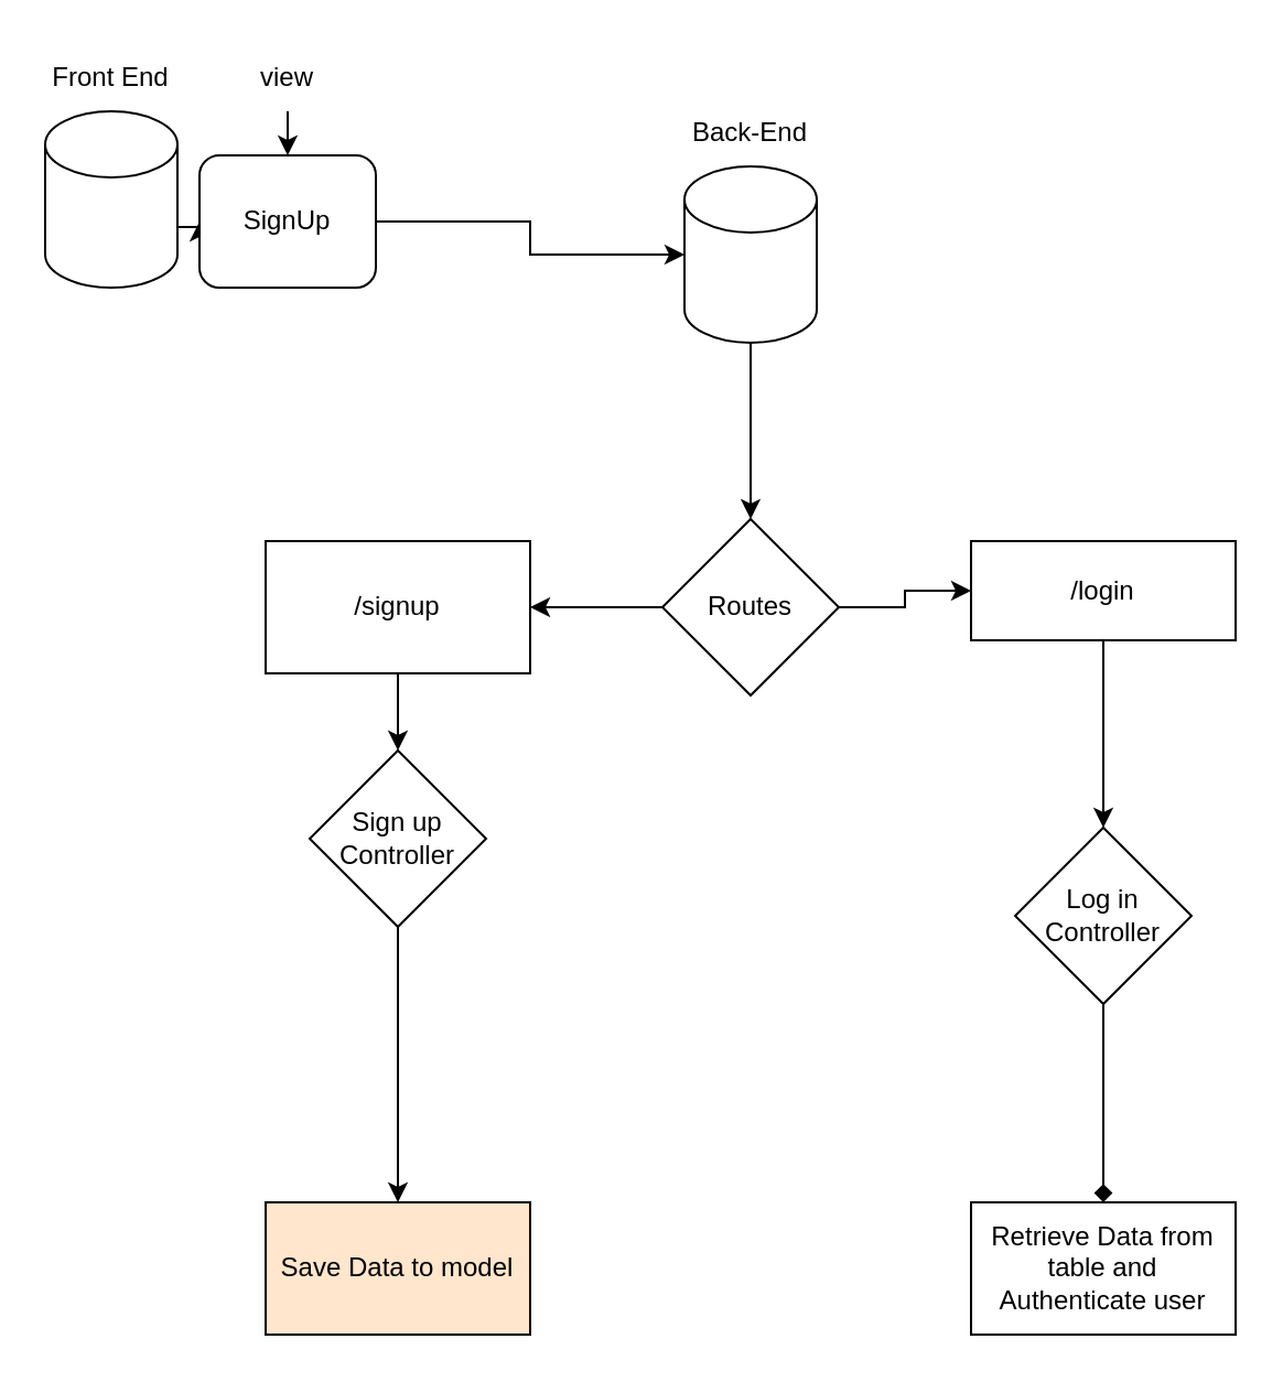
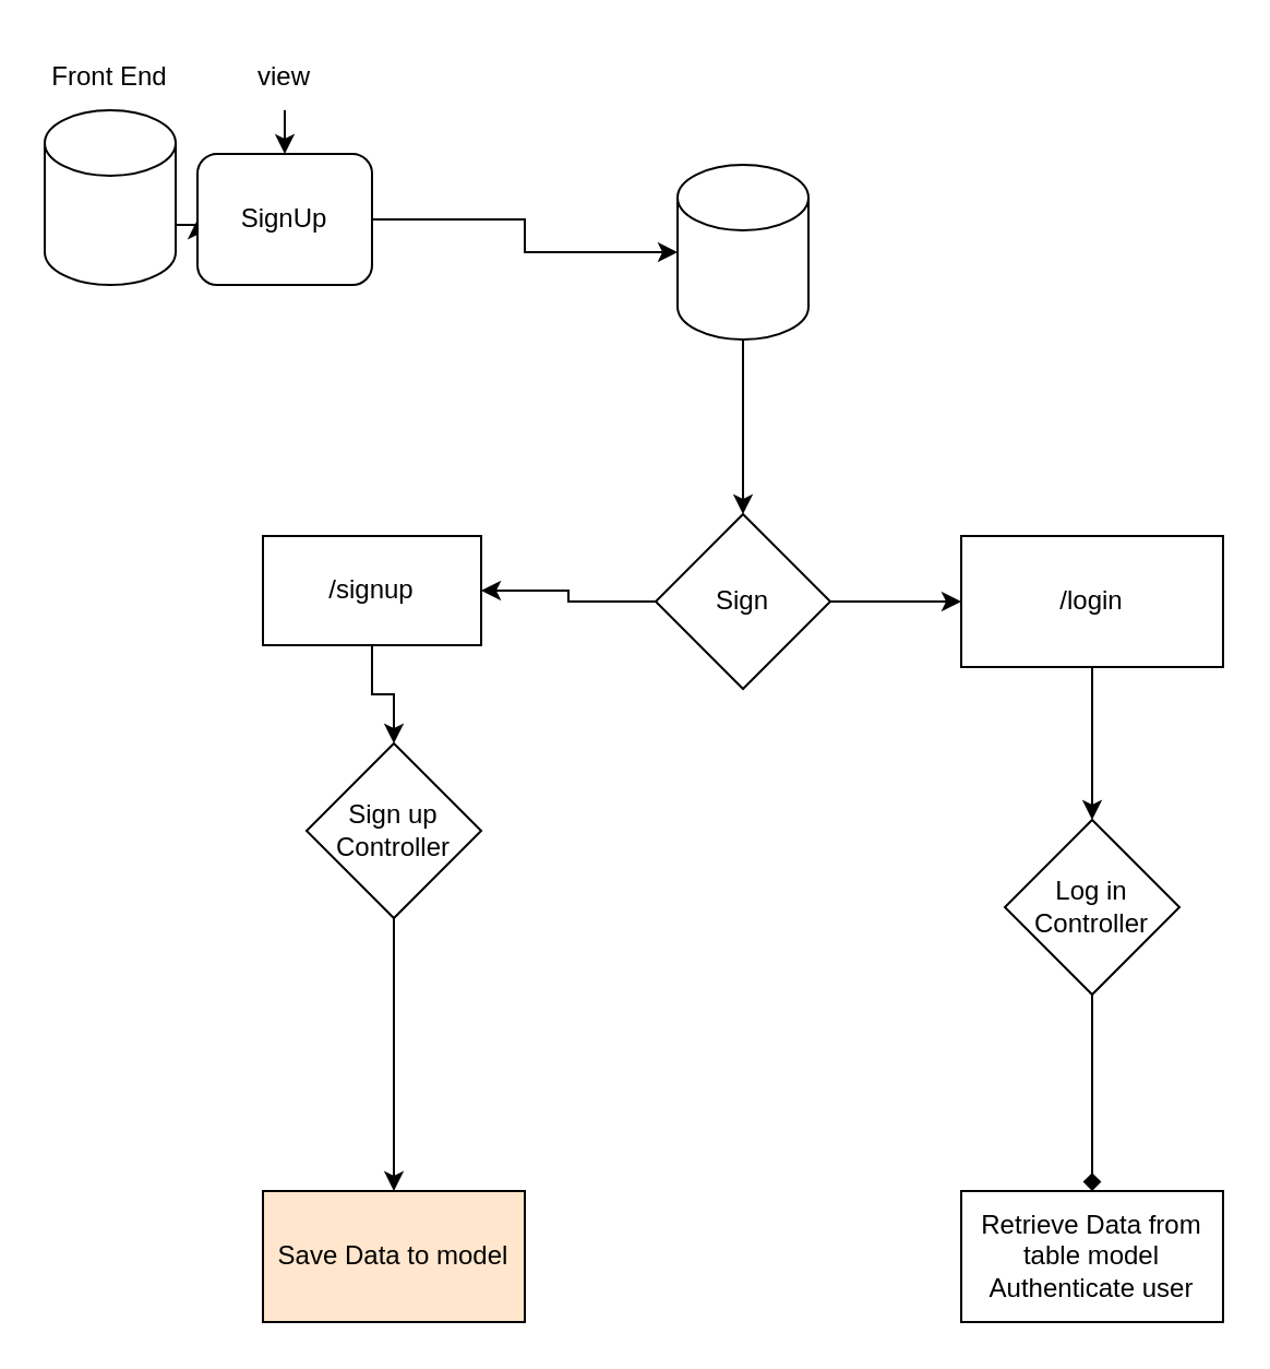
  <mxCell id="0" />
  <mxCell id="1" parent="0" />
  <mxCell id="2" style="edgeStyle=orthogonalEdgeStyle;rounded=0;orthogonalLoop=1;jettySize=auto;html=1;exitX=1;exitY=0;exitDx=0;exitDy=52.5;exitPerimeter=0;entryX=0;entryY=0.5;entryDx=0;entryDy=0;" edge="1" parent="1" source="3" target="9"><mxGeometry relative="1" as="geometry" /></mxCell>
  <mxCell id="3" value="" style="shape=cylinder3;whiteSpace=wrap;html=1;boundedLbl=1;backgroundOutline=1;size=15;" vertex="1" parent="1"><mxGeometry x="20" y="50" width="60" height="80" as="geometry" /></mxCell>
  <mxCell id="4" value="" style="edgeStyle=orthogonalEdgeStyle;rounded=0;orthogonalLoop=1;jettySize=auto;html=1;" edge="1" parent="1" source="5" target="14"><mxGeometry relative="1" as="geometry" /></mxCell>
  <mxCell id="5" value="" style="shape=cylinder3;whiteSpace=wrap;html=1;boundedLbl=1;backgroundOutline=1;size=15;" vertex="1" parent="1"><mxGeometry x="310" y="75" width="60" height="80" as="geometry" /></mxCell>
  <mxCell id="6" value="Front End" style="text;html=1;align=center;verticalAlign=middle;whiteSpace=wrap;rounded=0;" vertex="1" parent="1"><mxGeometry x="20" y="20" width="60" height="30" as="geometry" /></mxCell>
- <mxCell id="7" value="Back-End" style="text;html=1;align=center;verticalAlign=middle;whiteSpace=wrap;rounded=0;" vertex="1" parent="1"><mxGeometry x="310" y="45" width="60" height="30" as="geometry" /></mxCell>
  <mxCell id="8" style="edgeStyle=orthogonalEdgeStyle;rounded=0;orthogonalLoop=1;jettySize=auto;html=1;exitX=1;exitY=0.5;exitDx=0;exitDy=0;" edge="1" parent="1" source="9" target="5"><mxGeometry relative="1" as="geometry" /></mxCell>
  <mxCell id="9" value="SignUp" style="rounded=1;whiteSpace=wrap;html=1;" vertex="1" parent="1"><mxGeometry x="90" y="70" width="80" height="60" as="geometry" /></mxCell>
  <mxCell id="10" style="edgeStyle=orthogonalEdgeStyle;rounded=0;orthogonalLoop=1;jettySize=auto;html=1;exitX=0.5;exitY=1;exitDx=0;exitDy=0;entryX=0.5;entryY=0;entryDx=0;entryDy=0;" edge="1" parent="1" source="11" target="9"><mxGeometry relative="1" as="geometry" /></mxCell>
  <mxCell id="11" value="view" style="text;html=1;align=center;verticalAlign=middle;whiteSpace=wrap;rounded=0;" vertex="1" parent="1"><mxGeometry x="100" y="20" width="60" height="30" as="geometry" /></mxCell>
  <mxCell id="12" value="" style="edgeStyle=orthogonalEdgeStyle;rounded=0;orthogonalLoop=1;jettySize=auto;html=1;" edge="1" parent="1" source="14" target="16"><mxGeometry relative="1" as="geometry" /></mxCell>
  <mxCell id="13" value="" style="edgeStyle=orthogonalEdgeStyle;rounded=0;orthogonalLoop=1;jettySize=auto;html=1;" edge="1" parent="1" source="14" target="18"><mxGeometry relative="1" as="geometry" /></mxCell>
- <mxCell id="14" value="Routes" style="rhombus;whiteSpace=wrap;html=1;" vertex="1" parent="1"><mxGeometry x="300" y="235" width="80" height="80" as="geometry" /></mxCell>
+ <mxCell id="14" value="Sign" style="rhombus;whiteSpace=wrap;html=1;" vertex="1" parent="1"><mxGeometry x="300" y="235" width="80" height="80" as="geometry" /></mxCell>
  <mxCell id="15" value="" style="edgeStyle=orthogonalEdgeStyle;rounded=0;orthogonalLoop=1;jettySize=auto;html=1;" edge="1" parent="1" source="16" target="22"><mxGeometry relative="1" as="geometry" /></mxCell>
- <mxCell id="16" value="/login" style="whiteSpace=wrap;html=1;" vertex="1" parent="1"><mxGeometry x="440" y="245" width="120" height="45" as="geometry" /></mxCell>
+ <mxCell id="16" value="/login" style="whiteSpace=wrap;html=1;" vertex="1" parent="1"><mxGeometry x="440" y="245" width="120" height="60" as="geometry" /></mxCell>
  <mxCell id="17" value="" style="edgeStyle=orthogonalEdgeStyle;rounded=0;orthogonalLoop=1;jettySize=auto;html=1;" edge="1" parent="1" source="18" target="20"><mxGeometry relative="1" as="geometry" /></mxCell>
- <mxCell id="18" value="/signup" style="whiteSpace=wrap;html=1;" vertex="1" parent="1"><mxGeometry x="120" y="245" width="120" height="60" as="geometry" /></mxCell>
+ <mxCell id="18" value="/signup" style="whiteSpace=wrap;html=1;" vertex="1" parent="1"><mxGeometry x="120" y="245" width="100" height="50" as="geometry" /></mxCell>
  <mxCell id="19" value="" style="edgeStyle=orthogonalEdgeStyle;rounded=0;orthogonalLoop=1;jettySize=auto;html=1;" edge="1" parent="1" source="20" target="23"><mxGeometry relative="1" as="geometry" /></mxCell>
  <mxCell id="20" value="Sign up Controller" style="rhombus;whiteSpace=wrap;html=1;" vertex="1" parent="1"><mxGeometry x="140" y="340" width="80" height="80" as="geometry" /></mxCell>
  <mxCell id="21" value="" style="edgeStyle=orthogonalEdgeStyle;rounded=0;orthogonalLoop=1;jettySize=auto;html=1;endArrow=diamond;" edge="1" parent="1" source="22" target="24"><mxGeometry relative="1" as="geometry" /></mxCell>
  <mxCell id="22" value="Log in Controller" style="rhombus;whiteSpace=wrap;html=1;" vertex="1" parent="1"><mxGeometry x="460" y="375" width="80" height="80" as="geometry" /></mxCell>
  <mxCell id="23" value="Save Data to model" style="whiteSpace=wrap;html=1;fillColor=#ffe6cc;" vertex="1" parent="1"><mxGeometry x="120" y="545" width="120" height="60" as="geometry" /></mxCell>
- <mxCell id="24" value="Retrieve Data from table and Authenticate user" style="whiteSpace=wrap;html=1;" vertex="1" parent="1"><mxGeometry x="440" y="545" width="120" height="60" as="geometry" /></mxCell>
+ <mxCell id="24" value="Retrieve Data from table model Authenticate user" style="whiteSpace=wrap;html=1;" vertex="1" parent="1"><mxGeometry x="440" y="545" width="120" height="60" as="geometry" /></mxCell>
